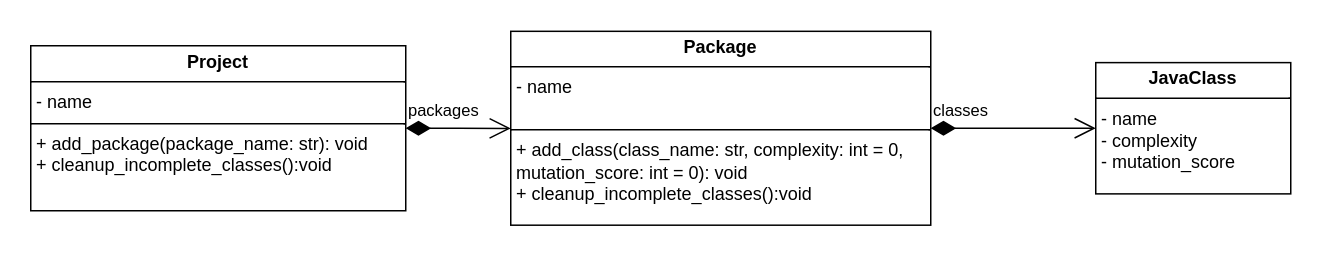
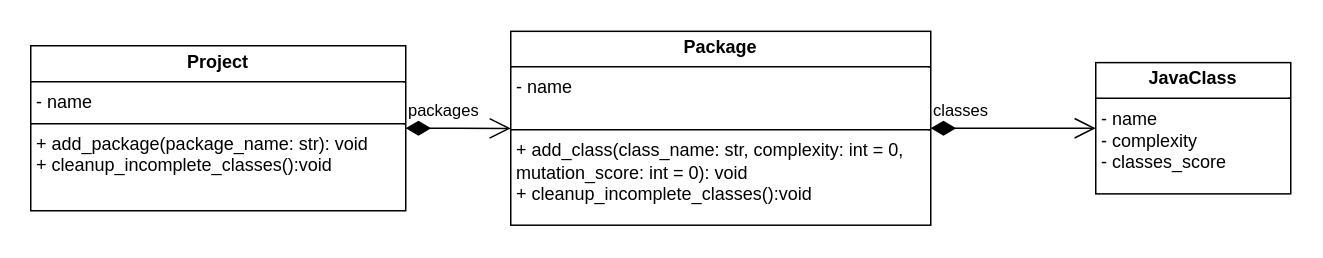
  <mxCell id="0" />
  <mxCell id="1" parent="0" />
  <mxCell id="2" value="&lt;p style=&quot;margin:0px;margin-top:4px;text-align:center;&quot;&gt;&lt;b&gt;Package&lt;/b&gt;&lt;/p&gt;&lt;hr size=&quot;1&quot; style=&quot;border-style:solid;&quot;&gt;&lt;p style=&quot;margin:0px;margin-left:4px;&quot;&gt;- name&lt;/p&gt;&lt;p style=&quot;margin:0px;margin-left:4px;&quot;&gt;&lt;br&gt;&lt;/p&gt;&lt;hr size=&quot;1&quot; style=&quot;border-style:solid;&quot;&gt;&lt;p style=&quot;margin:0px;margin-left:4px;&quot;&gt;+ add_class(class_name: str, complexity: int = 0, mutation_score: int = 0): void&lt;/p&gt;&lt;p style=&quot;margin:0px;margin-left:4px;&quot;&gt;+ cleanup_incomplete_classes():void&lt;/p&gt;" style="verticalAlign=top;align=left;overflow=fill;html=1;whiteSpace=wrap;" vertex="1" parent="1"><mxGeometry x="340" y="20.38" width="280" height="129.25" as="geometry" /></mxCell>
- <mxCell id="3" value="&lt;p style=&quot;margin:0px;margin-top:4px;text-align:center;&quot;&gt;&lt;b&gt;JavaClass&lt;/b&gt;&lt;/p&gt;&lt;hr size=&quot;1&quot; style=&quot;border-style:solid;&quot;&gt;&lt;p style=&quot;margin:0px;margin-left:4px;&quot;&gt;- name&lt;/p&gt;&lt;p style=&quot;margin:0px;margin-left:4px;&quot;&gt;- complexity&lt;/p&gt;&lt;p style=&quot;margin:0px;margin-left:4px;&quot;&gt;- mutation_score&lt;/p&gt;" style="verticalAlign=top;align=left;overflow=fill;html=1;whiteSpace=wrap;" vertex="1" parent="1"><mxGeometry x="730" y="41.25" width="130" height="87.5" as="geometry" /></mxCell>
+ <mxCell id="3" value="&lt;p style=&quot;margin:0px;margin-top:4px;text-align:center;&quot;&gt;&lt;b&gt;JavaClass&lt;/b&gt;&lt;/p&gt;&lt;hr size=&quot;1&quot; style=&quot;border-style:solid;&quot;&gt;&lt;p style=&quot;margin:0px;margin-left:4px;&quot;&gt;- name&lt;/p&gt;&lt;p style=&quot;margin:0px;margin-left:4px;&quot;&gt;- complexity&lt;/p&gt;&lt;p style=&quot;margin:0px;margin-left:4px;&quot;&gt;- classes_score&lt;/p&gt;" style="verticalAlign=top;align=left;overflow=fill;html=1;whiteSpace=wrap;" vertex="1" parent="1"><mxGeometry x="730" y="41.25" width="130" height="87.5" as="geometry" /></mxCell>
  <mxCell id="4" value="&lt;p style=&quot;margin:0px;margin-top:4px;text-align:center;&quot;&gt;&lt;b&gt;Project&lt;/b&gt;&lt;/p&gt;&lt;hr size=&quot;1&quot; style=&quot;border-style:solid;&quot;&gt;&lt;p style=&quot;margin:0px;margin-left:4px;&quot;&gt;- name&lt;/p&gt;&lt;hr size=&quot;1&quot; style=&quot;border-style:solid;&quot;&gt;&lt;p style=&quot;margin:0px;margin-left:4px;&quot;&gt;+ add_package(package_name: str): void&lt;/p&gt;&lt;p style=&quot;margin:0px;margin-left:4px;&quot;&gt;+ cleanup_incomplete_classes():void&lt;/p&gt;" style="verticalAlign=top;align=left;overflow=fill;html=1;whiteSpace=wrap;" vertex="1" parent="1"><mxGeometry y="30" width="250" height="110" as="geometry" x="20" /></mxCell>
  <mxCell id="5" value="packages" style="endArrow=open;html=1;endSize=12;startArrow=diamondThin;startSize=14;startFill=1;edgeStyle=orthogonalEdgeStyle;align=left;verticalAlign=bottom;rounded=0;exitX=1;exitY=0.5;exitDx=0;exitDy=0;" edge="1" parent="1" source="4" target="2"><mxGeometry x="-1" y="3" relative="1" as="geometry"><mxPoint x="500" y="180" as="sourcePoint" /><mxPoint x="660" y="180" as="targetPoint" /></mxGeometry></mxCell>
  <mxCell id="6" value="classes" style="endArrow=open;html=1;endSize=12;startArrow=diamondThin;startSize=14;startFill=1;edgeStyle=orthogonalEdgeStyle;align=left;verticalAlign=bottom;rounded=0;exitX=1;exitY=0.5;exitDx=0;exitDy=0;entryX=0;entryY=0.5;entryDx=0;entryDy=0;" edge="1" parent="1" source="2" target="3"><mxGeometry x="-1" y="3" relative="1" as="geometry"><mxPoint x="620" y="230" as="sourcePoint" /><mxPoint x="780" y="230" as="targetPoint" /></mxGeometry></mxCell>
